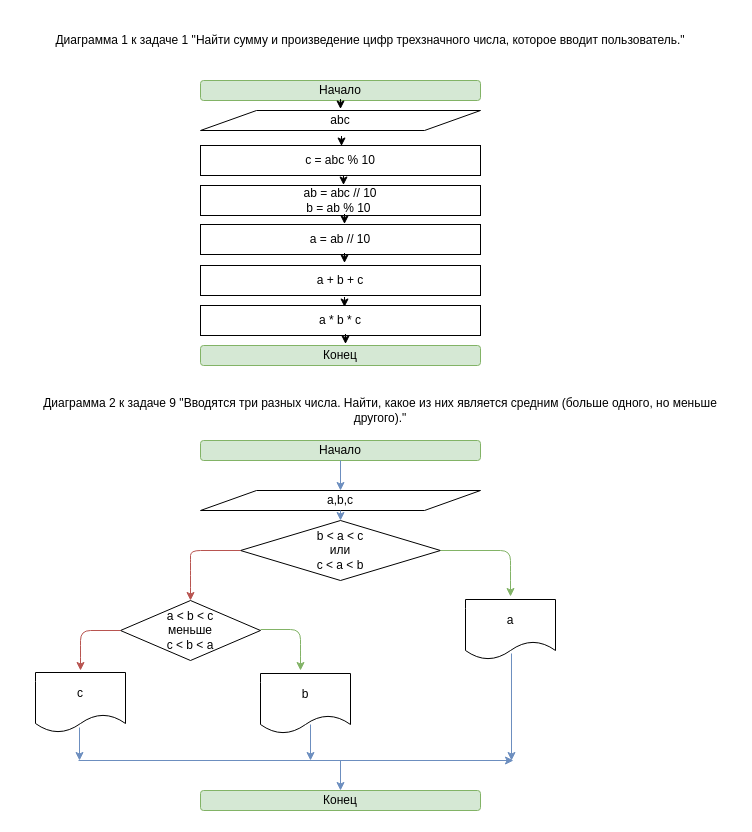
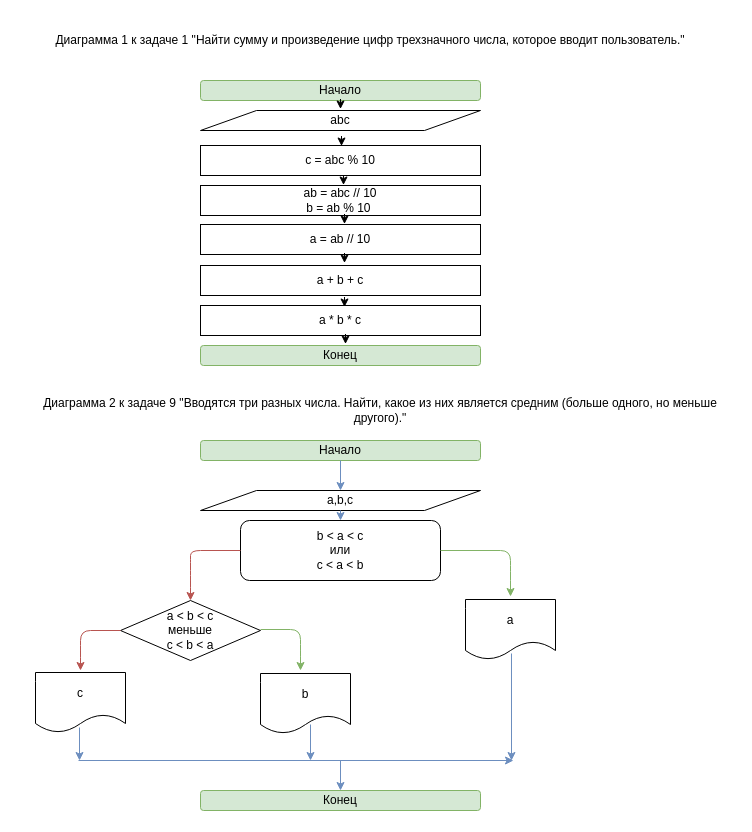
  <mxCell id="0" />
  <mxCell id="1" parent="0" />
  <mxCell id="2" value="Диаграмма 1 к задаче 1 &quot;&lt;span&gt;Найти сумму и произведение цифр трехзначного числа, которое вводит пользователь.&quot;&lt;/span&gt;" style="text;html=1;strokeColor=none;fillColor=none;align=center;verticalAlign=middle;whiteSpace=wrap;rounded=0;" vertex="1" parent="1"><mxGeometry x="20" y="20" width="700" height="40" as="geometry" /></mxCell>
  <mxCell id="3" value="Начало" style="rounded=1;whiteSpace=wrap;html=1;fillColor=#d5e8d4;strokeColor=#82b366;" vertex="1" parent="1"><mxGeometry x="200" y="80" width="280" height="20" as="geometry" /></mxCell>
  <mxCell id="4" value="abc" style="shape=parallelogram;perimeter=parallelogramPerimeter;whiteSpace=wrap;html=1;" vertex="1" parent="1"><mxGeometry x="200" y="110" width="280" height="20" as="geometry" /></mxCell>
  <mxCell id="5" value="c = abc % 10" style="rounded=0;whiteSpace=wrap;html=1;" vertex="1" parent="1"><mxGeometry x="200" y="145" width="280" height="30" as="geometry" /></mxCell>
  <mxCell id="6" value="ab = abc // 10&lt;br&gt;b = ab % 10&amp;nbsp;&lt;br&gt;" style="rounded=0;whiteSpace=wrap;html=1;" vertex="1" parent="1"><mxGeometry x="200" y="185" width="280" height="30" as="geometry" /></mxCell>
  <mxCell id="7" value="a = ab // 10" style="rounded=0;whiteSpace=wrap;html=1;" vertex="1" parent="1"><mxGeometry x="200" y="224" width="280" height="30" as="geometry" /></mxCell>
  <mxCell id="8" value="a + b + c" style="rounded=0;whiteSpace=wrap;html=1;" vertex="1" parent="1"><mxGeometry x="200" y="265" width="280" height="30" as="geometry" /></mxCell>
  <mxCell id="9" value="a * b * c" style="rounded=0;whiteSpace=wrap;html=1;" vertex="1" parent="1"><mxGeometry x="200" y="305" width="280" height="30" as="geometry" /></mxCell>
  <mxCell id="10" value="Конец" style="rounded=1;whiteSpace=wrap;html=1;fillColor=#d5e8d4;strokeColor=#82b366;" vertex="1" parent="1"><mxGeometry x="200" y="345" width="280" height="20" as="geometry" /></mxCell>
  <mxCell id="11" value="Диаграмма 2 к задаче 9 &quot;&lt;span&gt;Вводятся три разных числа. Найти, какое из них является средним (больше одного, но меньше другого).&quot;&lt;/span&gt;" style="text;html=1;strokeColor=none;fillColor=none;align=center;verticalAlign=middle;whiteSpace=wrap;rounded=0;" vertex="1" parent="1"><mxGeometry x="30" y="390" width="700" height="40" as="geometry" /></mxCell>
  <mxCell id="12" value="Начало" style="rounded=1;whiteSpace=wrap;html=1;fillColor=#d5e8d4;strokeColor=#82b366;" vertex="1" parent="1"><mxGeometry x="200" y="440" width="280" height="20" as="geometry" /></mxCell>
  <mxCell id="13" value="a,b,c" style="shape=parallelogram;perimeter=parallelogramPerimeter;whiteSpace=wrap;html=1;" vertex="1" parent="1"><mxGeometry x="200" y="490" width="280" height="20" as="geometry" /></mxCell>
- <mxCell id="14" value="b &amp;lt; a &amp;lt; c&lt;br&gt;или&lt;br&gt;c &amp;lt; a &amp;lt; b&lt;br&gt;" style="rhombus;whiteSpace=wrap;html=1;" vertex="1" parent="1"><mxGeometry x="240" y="520" width="200" height="60" as="geometry" /></mxCell>
+ <mxCell id="14" value="b &amp;lt; a &amp;lt; c&lt;br&gt;или&lt;br&gt;c &amp;lt; a &amp;lt; b&lt;br&gt;" style="whiteSpace=wrap;html=1;rounded=1;" vertex="1" parent="1"><mxGeometry x="240" y="520" width="200" height="60" as="geometry" /></mxCell>
  <mxCell id="15" value="" style="endArrow=classic;html=1;" edge="1" parent="1"><mxGeometry width="50" height="50" relative="1" as="geometry"><mxPoint x="340" y="98.5" as="sourcePoint" /><mxPoint x="340" y="108.5" as="targetPoint" /><Array as="points"><mxPoint x="340" y="108.5" /><mxPoint x="340" y="98.5" /></Array></mxGeometry></mxCell>
  <mxCell id="16" value="" style="endArrow=classic;html=1;" edge="1" parent="1"><mxGeometry width="50" height="50" relative="1" as="geometry"><mxPoint x="341" y="135.5" as="sourcePoint" /><mxPoint x="341" y="145.5" as="targetPoint" /><Array as="points"><mxPoint x="341" y="145.5" /><mxPoint x="341" y="135.5" /></Array></mxGeometry></mxCell>
  <mxCell id="17" value="" style="endArrow=classic;html=1;" edge="1" parent="1"><mxGeometry width="50" height="50" relative="1" as="geometry"><mxPoint x="343" y="174.5" as="sourcePoint" /><mxPoint x="343" y="184.5" as="targetPoint" /><Array as="points"><mxPoint x="343" y="184.5" /><mxPoint x="343" y="174.5" /></Array></mxGeometry></mxCell>
  <mxCell id="18" value="" style="endArrow=classic;html=1;" edge="1" parent="1"><mxGeometry width="50" height="50" relative="1" as="geometry"><mxPoint x="344" y="213.5" as="sourcePoint" /><mxPoint x="344" y="223.5" as="targetPoint" /><Array as="points"><mxPoint x="344" y="223.5" /><mxPoint x="344" y="213.5" /></Array></mxGeometry></mxCell>
  <mxCell id="19" value="" style="endArrow=classic;html=1;" edge="1" parent="1"><mxGeometry width="50" height="50" relative="1" as="geometry"><mxPoint x="344" y="252.5" as="sourcePoint" /><mxPoint x="344" y="262.5" as="targetPoint" /><Array as="points"><mxPoint x="344" y="262.5" /><mxPoint x="344" y="252.5" /></Array></mxGeometry></mxCell>
  <mxCell id="20" value="" style="endArrow=classic;html=1;" edge="1" parent="1"><mxGeometry width="50" height="50" relative="1" as="geometry"><mxPoint x="344" y="296.5" as="sourcePoint" /><mxPoint x="344" y="306.5" as="targetPoint" /><Array as="points"><mxPoint x="344" y="306.5" /><mxPoint x="344" y="296.5" /></Array></mxGeometry></mxCell>
  <mxCell id="21" value="" style="endArrow=classic;html=1;" edge="1" parent="1"><mxGeometry width="50" height="50" relative="1" as="geometry"><mxPoint x="345" y="333.5" as="sourcePoint" /><mxPoint x="345" y="343.5" as="targetPoint" /><Array as="points"><mxPoint x="345" y="343.5" /><mxPoint x="345" y="333.5" /></Array></mxGeometry></mxCell>
  <mxCell id="22" value="" style="endArrow=classic;html=1;exitX=1;exitY=0.5;exitDx=0;exitDy=0;fillColor=#d5e8d4;strokeColor=#82b366;" edge="1" parent="1" source="14"><mxGeometry width="50" height="50" relative="1" as="geometry"><mxPoint x="400" y="590" as="sourcePoint" /><mxPoint x="510" y="596" as="targetPoint" /><Array as="points"><mxPoint x="510" y="550" /><mxPoint x="510" y="570" /></Array></mxGeometry></mxCell>
  <mxCell id="23" value="" style="endArrow=classic;html=1;exitX=0;exitY=0.5;exitDx=0;exitDy=0;fillColor=#f8cecc;strokeColor=#b85450;" edge="1" parent="1" source="14"><mxGeometry width="50" height="50" relative="1" as="geometry"><mxPoint x="70" y="560" as="sourcePoint" /><mxPoint x="190" y="600" as="targetPoint" /><Array as="points"><mxPoint x="190" y="550" /><mxPoint x="190" y="560" /><mxPoint x="190" y="580" /></Array></mxGeometry></mxCell>
  <mxCell id="24" value="a &amp;lt; b &amp;lt; c&lt;br&gt;меньше&lt;br&gt;с &amp;lt; b &amp;lt; a&lt;br&gt;" style="rhombus;whiteSpace=wrap;html=1;" vertex="1" parent="1"><mxGeometry x="120" y="600" width="140" height="60" as="geometry" /></mxCell>
  <mxCell id="25" value="a" style="shape=document;whiteSpace=wrap;html=1;boundedLbl=1;" vertex="1" parent="1"><mxGeometry x="465" y="599" width="90" height="60" as="geometry" /></mxCell>
  <mxCell id="26" value="" style="endArrow=classic;html=1;exitX=0;exitY=0.5;exitDx=0;exitDy=0;fillColor=#f8cecc;strokeColor=#b85450;" edge="1" parent="1"><mxGeometry width="50" height="50" relative="1" as="geometry"><mxPoint x="120" y="630" as="sourcePoint" /><mxPoint x="80" y="670" as="targetPoint" /><Array as="points"><mxPoint x="80" y="630" /><mxPoint x="80" y="650" /></Array></mxGeometry></mxCell>
  <mxCell id="27" value="c" style="shape=document;whiteSpace=wrap;html=1;boundedLbl=1;" vertex="1" parent="1"><mxGeometry x="35" y="672" width="90" height="60" as="geometry" /></mxCell>
  <mxCell id="28" value="" style="endArrow=classic;html=1;exitX=1;exitY=0.5;exitDx=0;exitDy=0;fillColor=#d5e8d4;strokeColor=#82b366;" edge="1" parent="1"><mxGeometry width="50" height="50" relative="1" as="geometry"><mxPoint x="260" y="629" as="sourcePoint" /><mxPoint x="300" y="670" as="targetPoint" /><Array as="points"><mxPoint x="300" y="629" /><mxPoint x="300" y="649" /></Array></mxGeometry></mxCell>
  <mxCell id="29" value="b" style="shape=document;whiteSpace=wrap;html=1;boundedLbl=1;" vertex="1" parent="1"><mxGeometry x="260" y="673" width="90" height="60" as="geometry" /></mxCell>
  <mxCell id="30" value="Конец" style="rounded=1;whiteSpace=wrap;html=1;fillColor=#d5e8d4;strokeColor=#82b366;" vertex="1" parent="1"><mxGeometry x="200" y="790" width="280" height="20" as="geometry" /></mxCell>
  <mxCell id="31" value="" style="endArrow=classic;html=1;exitX=0.489;exitY=0.917;exitDx=0;exitDy=0;exitPerimeter=0;fillColor=#dae8fc;strokeColor=#6c8ebf;" edge="1" parent="1" source="27"><mxGeometry width="50" height="50" relative="1" as="geometry"><mxPoint x="20" y="910" as="sourcePoint" /><mxPoint x="79" y="760" as="targetPoint" /><Array as="points" /></mxGeometry></mxCell>
  <mxCell id="32" value="" style="endArrow=classic;html=1;exitX=0.489;exitY=0.917;exitDx=0;exitDy=0;exitPerimeter=0;fillColor=#dae8fc;strokeColor=#6c8ebf;" edge="1" parent="1"><mxGeometry width="50" height="50" relative="1" as="geometry"><mxPoint x="310" y="724" as="sourcePoint" /><mxPoint x="310" y="760" as="targetPoint" /><Array as="points" /></mxGeometry></mxCell>
  <mxCell id="33" value="" style="endArrow=classic;html=1;exitX=0.511;exitY=0.9;exitDx=0;exitDy=0;exitPerimeter=0;fillColor=#dae8fc;strokeColor=#6c8ebf;" edge="1" parent="1" source="25"><mxGeometry width="50" height="50" relative="1" as="geometry"><mxPoint x="320" y="737" as="sourcePoint" /><mxPoint x="511" y="760" as="targetPoint" /><Array as="points" /></mxGeometry></mxCell>
  <mxCell id="34" value="" style="endArrow=classic;html=1;fillColor=#dae8fc;strokeColor=#6c8ebf;" edge="1" parent="1"><mxGeometry width="50" height="50" relative="1" as="geometry"><mxPoint x="78" y="760" as="sourcePoint" /><mxPoint x="513" y="760" as="targetPoint" /></mxGeometry></mxCell>
  <mxCell id="35" value="" style="endArrow=classic;html=1;fillColor=#dae8fc;strokeColor=#6c8ebf;" edge="1" parent="1"><mxGeometry width="50" height="50" relative="1" as="geometry"><mxPoint x="340" y="760" as="sourcePoint" /><mxPoint x="340" y="790" as="targetPoint" /><Array as="points" /></mxGeometry></mxCell>
  <mxCell id="36" value="" style="endArrow=classic;html=1;exitX=0.5;exitY=1;exitDx=0;exitDy=0;fillColor=#dae8fc;strokeColor=#6c8ebf;" edge="1" parent="1" source="13" target="14"><mxGeometry width="50" height="50" relative="1" as="geometry"><mxPoint x="320" y="734" as="sourcePoint" /><mxPoint x="320" y="770" as="targetPoint" /><Array as="points" /></mxGeometry></mxCell>
  <mxCell id="37" value="" style="endArrow=classic;html=1;exitX=0.5;exitY=1;exitDx=0;exitDy=0;fillColor=#dae8fc;strokeColor=#6c8ebf;entryX=0.5;entryY=0;entryDx=0;entryDy=0;" edge="1" parent="1" source="12" target="13"><mxGeometry width="50" height="50" relative="1" as="geometry"><mxPoint x="350" y="500" as="sourcePoint" /><mxPoint x="350" y="530" as="targetPoint" /><Array as="points" /></mxGeometry></mxCell>
